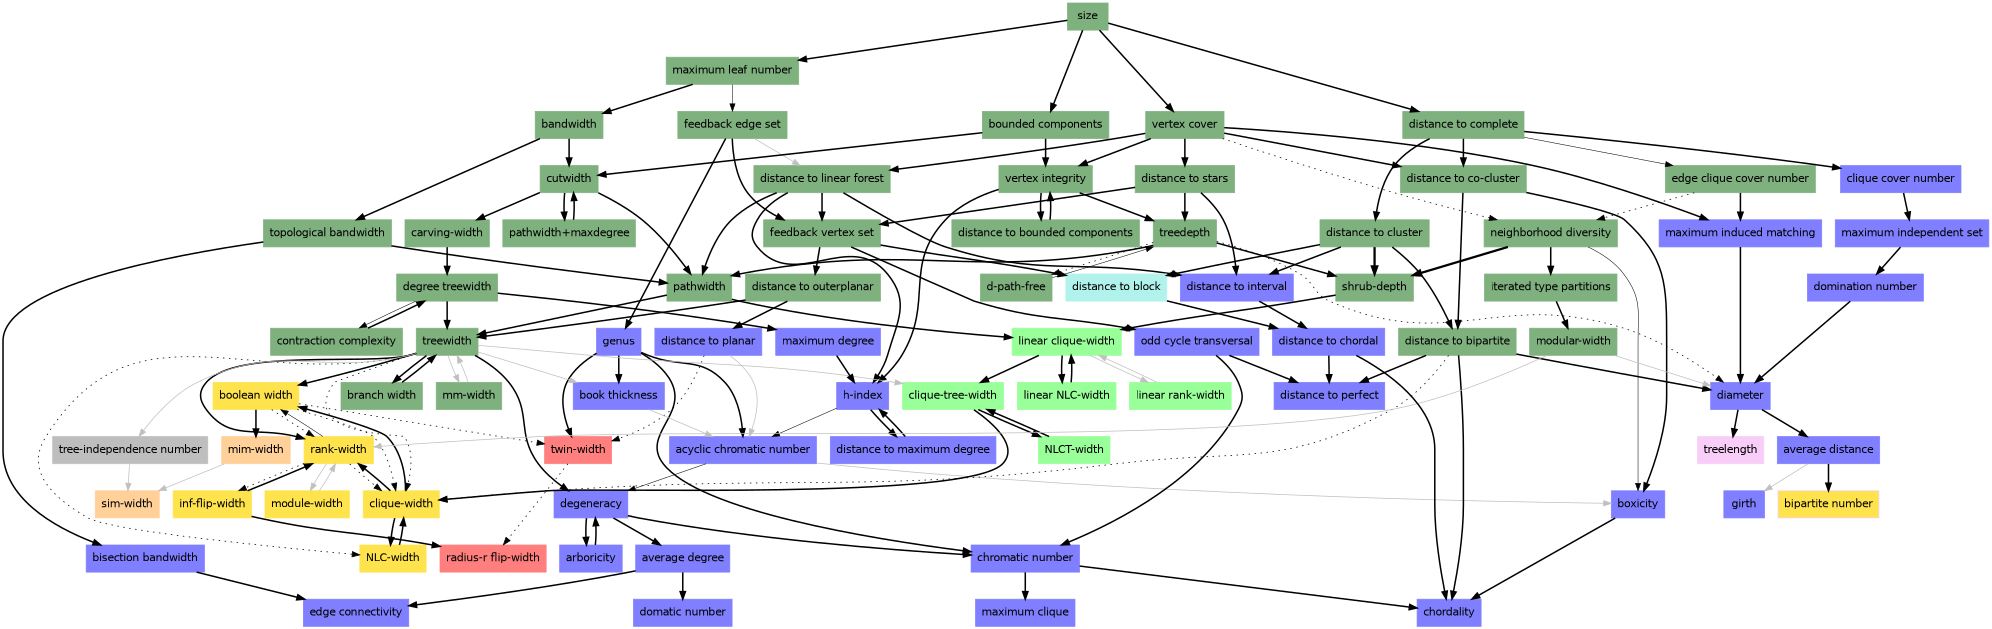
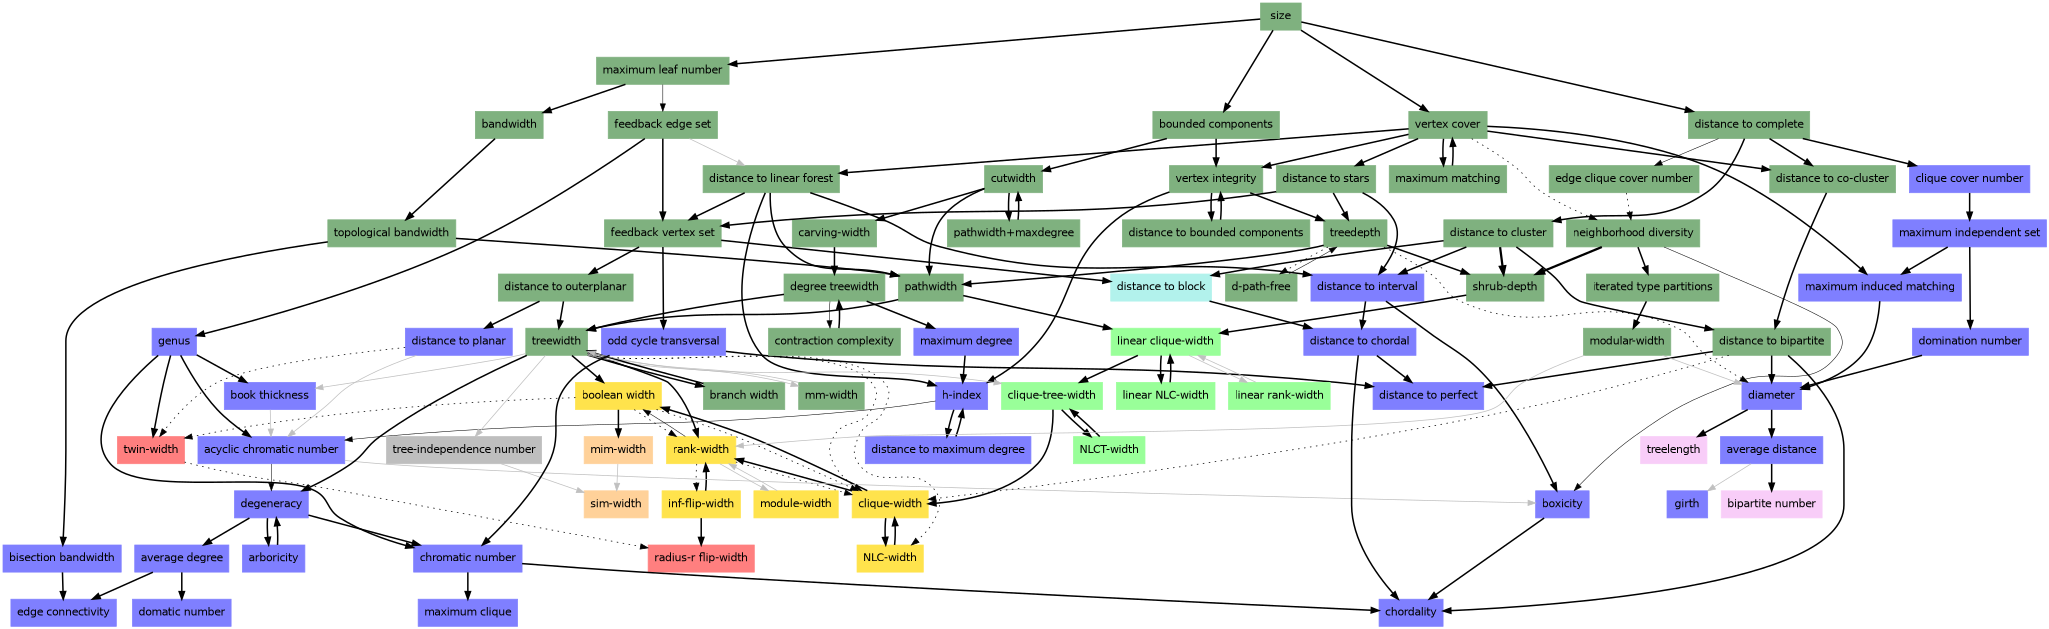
  digraph {
    fontname="DejaVu Sans"
    node [color="#7fb17f" fontname="DejaVu Sans" shape=box style=filled]
    edge [decorate=true fontname="DejaVu Sans" lblstyle="above, sloped" penwidth=2.0 weight=100]
    n1 [color="#ffe34c" label="boolean width"]
    n2 [color="#ffe34c" label="rank-width"]
    n3 [color="#ff7f7f" label="twin-width"]
    n4 [color="#ffe34c" label="clique-width"]
    n5 [color="#ffd199" label="mim-width"]
    n6 [color="#ffe34c" label="module-width"]
    n7 [color="#ffe34c" label="inf-flip-width"]
    n8 [color="#ff7f7f" label="radius-r flip-width"]
    n9 [color="#ffe34c" label="NLC-width"]
    n10 [color="#ffd199" label="sim-width"]
    n11 [label="distance to bounded components"]
    n12 [label="vertex integrity"]
    n13 [color="#7f7fff" label="h-index"]
    n14 [label=treedepth]
    n15 [color="#7f7fff" label="distance to maximum degree"]
    n16 [color="#7f7fff" label="acyclic chromatic number"]
    n17 [label="maximum leaf number"]
    n18 [label="feedback edge set"]
    n19 [label=bandwidth]
    n20 [label="distance to linear forest"]
    n21 [color="#7f7fff" label=genus]
    n22 [label="feedback vertex set"]
    n23 [label=pathwidth]
    n24 [color="#7f7fff" label="distance to interval"]
    n25 [label=cutwidth]
    n26 [label="topological bandwidth"]
    n27 [color="#7f7fff" label=boxicity]
    n28 [color="#7f7fff" label=chordality]
    n29 [color="#7f7fff" label="clique cover number"]
    n30 [color="#7f7fff" label="maximum independent set"]
    n31 [color="#7f7fff" label="maximum induced matching"]
    n32 [color="#7f7fff" label="domination number"]
    n33 [label="distance to outerplanar"]
    n34 [color="#7f7fff" label="distance to planar"]
    n35 [label=treewidth]
    n36 [color="#99ff99" label="clique-tree-width"]
    n37 [color="#7f7fff" label=degeneracy]
    n38 [label="branch width"]
    n39 [color="#7f7fff" label="book thickness"]
    n40 [color="#bebebe" label="tree-independence number"]
    n41 [label="mm-width"]
    n42 [color="#99ff99" label="NLCT-width"]
    n43 [color="#7f7fff" label=arboricity]
    n44 [color="#7f7fff" label="chromatic number"]
    n45 [color="#7f7fff" label="average degree"]
    n46 [label="distance to bipartite"]
    n47 [color="#7f7fff" label="distance to perfect"]
    n48 [color="#7f7fff" label=diameter]
    n49 [color="#f8cdf8" label=treelength]
    n50 [color="#7f7fff" label="average distance"]
    n51 [color="#7f7fff" label="edge connectivity"]
    n52 [color="#b2f2ec" label="distance to block"]
    n53 [color="#7f7fff" label="odd cycle transversal"]
    n54 [label="vertex cover"]
    n55 [label="distance to co-cluster"]
    n56 [label="neighborhood diversity"]
    n57 [label="distance to stars"]
+   n58 [label="maximum matching"]
    n59 [label="shrub-depth"]
    n60 [label="iterated type partitions"]
    n61 [label="edge clique cover number"]
    n62 [color="#7f7fff" label="domatic number"]
    n63 [label="d-path-free"]
    n64 [color="#99ff99" label="linear clique-width"]
-   n65 [color="#f8cdf8" label="bipartite number" fillcolor="#ffe34c"]
+   n65 [color="#f8cdf8" label="bipartite number"]
    n66 [label="modular-width"]
    n67 [color="#7f7fff" label=girth]
    n68 [label="contraction complexity"]
    n69 [label="degree treewidth"]
    n70 [color="#7f7fff" label="maximum degree"]
    n71 [label="pathwidth+maxdegree"]
    n72 [label="carving-width"]
    n73 [color="#7f7fff" label="bisection bandwidth"]
    n74 [color="#7f7fff" label="maximum clique"]
    n75 [color="#7f7fff" label="distance to chordal"]
    n76 [label="distance to cluster"]
    n77 [color="#99ff99" label="linear NLC-width"]
    n78 [color="#99ff99" label="linear rank-width"]
    n79 [label=size]
    n80 [label="distance to complete"]
    n81 [label="bounded components"]
    n1 -> n2 [penwidth=1.0 style=dotted weight=1]
    n1 -> n3 [penwidth=1.0 style=dotted weight=1]
    n1 -> n4 [penwidth=1.0 style=dotted weight=1]
    n1 -> n5
    n2 -> n1 [penwidth=0.7 weight=20]
    n2 -> n4 [penwidth=1.0 style=dotted weight=1]
    n2 -> n6 [color=gray weight=1 penwidth=""]
    n2 -> n7 [penwidth=1.0 style=dotted weight=1]
    n3 -> n8 [penwidth=1.0 style=dotted weight=1]
    n4 -> n1
    n4 -> n2
    n4 -> n9
    n5 -> n10 [color=gray weight=1 penwidth=""]
    n6 -> n2 [color=gray weight=1 penwidth=""]
    n7 -> n2
    n7 -> n8
    n9 -> n4
    n11 -> n12
    n12 -> n11
    n12 -> n13
    n12 -> n14
    n13 -> n15
    n13 -> n16 [penwidth=0.7 weight=20]
    n14 -> n23
    n14 -> n48 [penwidth=1.0 style=dotted weight=1]
    n14 -> n59
    n14 -> n63 [penwidth=1.0 style=dotted weight=1]
    n15 -> n13
    n16 -> n27 [color=gray weight=1 penwidth=""]
    n16 -> n37 [penwidth=0.7 weight=20]
    n17 -> n18 [penwidth=0.7 weight=20]
    n17 -> n19
    n18 -> n20 [color=gray weight=1 penwidth=""]
    n18 -> n21
    n18 -> n22
-   n19 -> n25
    n19 -> n26
    n20 -> n13
    n20 -> n22
    n20 -> n23
    n20 -> n24
    n21 -> n3
    n21 -> n16
    n21 -> n39
    n21 -> n44
    n22 -> n33
    n22 -> n52
    n22 -> n53
    n23 -> n35
    n23 -> n64
-   n55 -> n27
+   n24 -> n27
    n24 -> n75
    n25 -> n23
    n25 -> n71
    n25 -> n72
    n26 -> n23
    n26 -> n73
    n27 -> n28
    n29 -> n30
-   n61 -> n31
+   n30 -> n31
    n30 -> n32
    n31 -> n48
    n32 -> n48
    n33 -> n34
    n33 -> n35
    n34 -> n3 [penwidth=1.0 style=dotted weight=1]
    n34 -> n16 [color=gray weight=1 penwidth=""]
    n35 -> n1
    n35 -> n2
    n35 -> n4 [penwidth=1.0 style=dotted weight=1]
    n35 -> n9 [penwidth=1.0 style=dotted weight=1]
    n35 -> n36 [color=gray weight=1 penwidth=""]
    n35 -> n37
    n35 -> n38
    n35 -> n39 [color=gray weight=1 penwidth=""]
    n35 -> n40 [color=gray weight=1 penwidth=""]
    n35 -> n41 [color=gray weight=1 penwidth=""]
    n36 -> n4
    n36 -> n42
    n37 -> n43
    n37 -> n44
    n37 -> n45
    n38 -> n35
    n39 -> n16 [color=gray weight=1 penwidth=""]
    n40 -> n10 [color=gray weight=1 penwidth=""]
    n41 -> n35 [color=gray weight=1 penwidth=""]
    n42 -> n36
    n43 -> n37
    n44 -> n28
    n44 -> n74
    n45 -> n51
    n45 -> n62
    n46 -> n4 [penwidth=1.0 style=dotted weight=1]
    n46 -> n28
    n46 -> n47
    n46 -> n48
    n48 -> n49
    n48 -> n50
    n50 -> n65
    n50 -> n67 [color=gray weight=1 penwidth=""]
    n52 -> n75
    n53 -> n44
    n53 -> n47
    n54 -> n12
    n54 -> n20
    n54 -> n31
    n54 -> n55
    n54 -> n56 [penwidth=1.0 style=dotted weight=1]
    n54 -> n57
+   n54 -> n58
    n55 -> n46
    n56 -> n27 [penwidth=0.7 weight=20]
    n56 -> n59 [penwidth=3.0]
    n56 -> n60
    n57 -> n14
    n57 -> n22
    n57 -> n24
+   n58 -> n54
    n59 -> n64
    n60 -> n66
    n61 -> n56 [penwidth=1.0 style=dotted weight=1]
    n63 -> n14 [penwidth=0.7 weight=20]
    n64 -> n36
    n64 -> n77
    n64 -> n78 [color=gray weight=1 penwidth=""]
    n66 -> n2 [color=gray weight=1 penwidth=""]
    n66 -> n48 [color=gray weight=1 penwidth=""]
    n68 -> n69
    n69 -> n35
    n69 -> n68 [penwidth=0.7 weight=20]
    n69 -> n70
    n70 -> n13
    n71 -> n25
    n72 -> n69
    n73 -> n51
    n75 -> n28
    n75 -> n47
    n76 -> n24
    n76 -> n46
    n76 -> n52
    n76 -> n59 [penwidth=3.0]
    n77 -> n64
    n78 -> n64 [color=gray weight=1 penwidth=""]
    n79 -> n17
    n79 -> n54
    n79 -> n80
    n79 -> n81
    n80 -> n29
    n80 -> n55
    n80 -> n61 [penwidth=0.7 weight=20]
    n80 -> n76
    n81 -> n12
    n81 -> n25
  }
